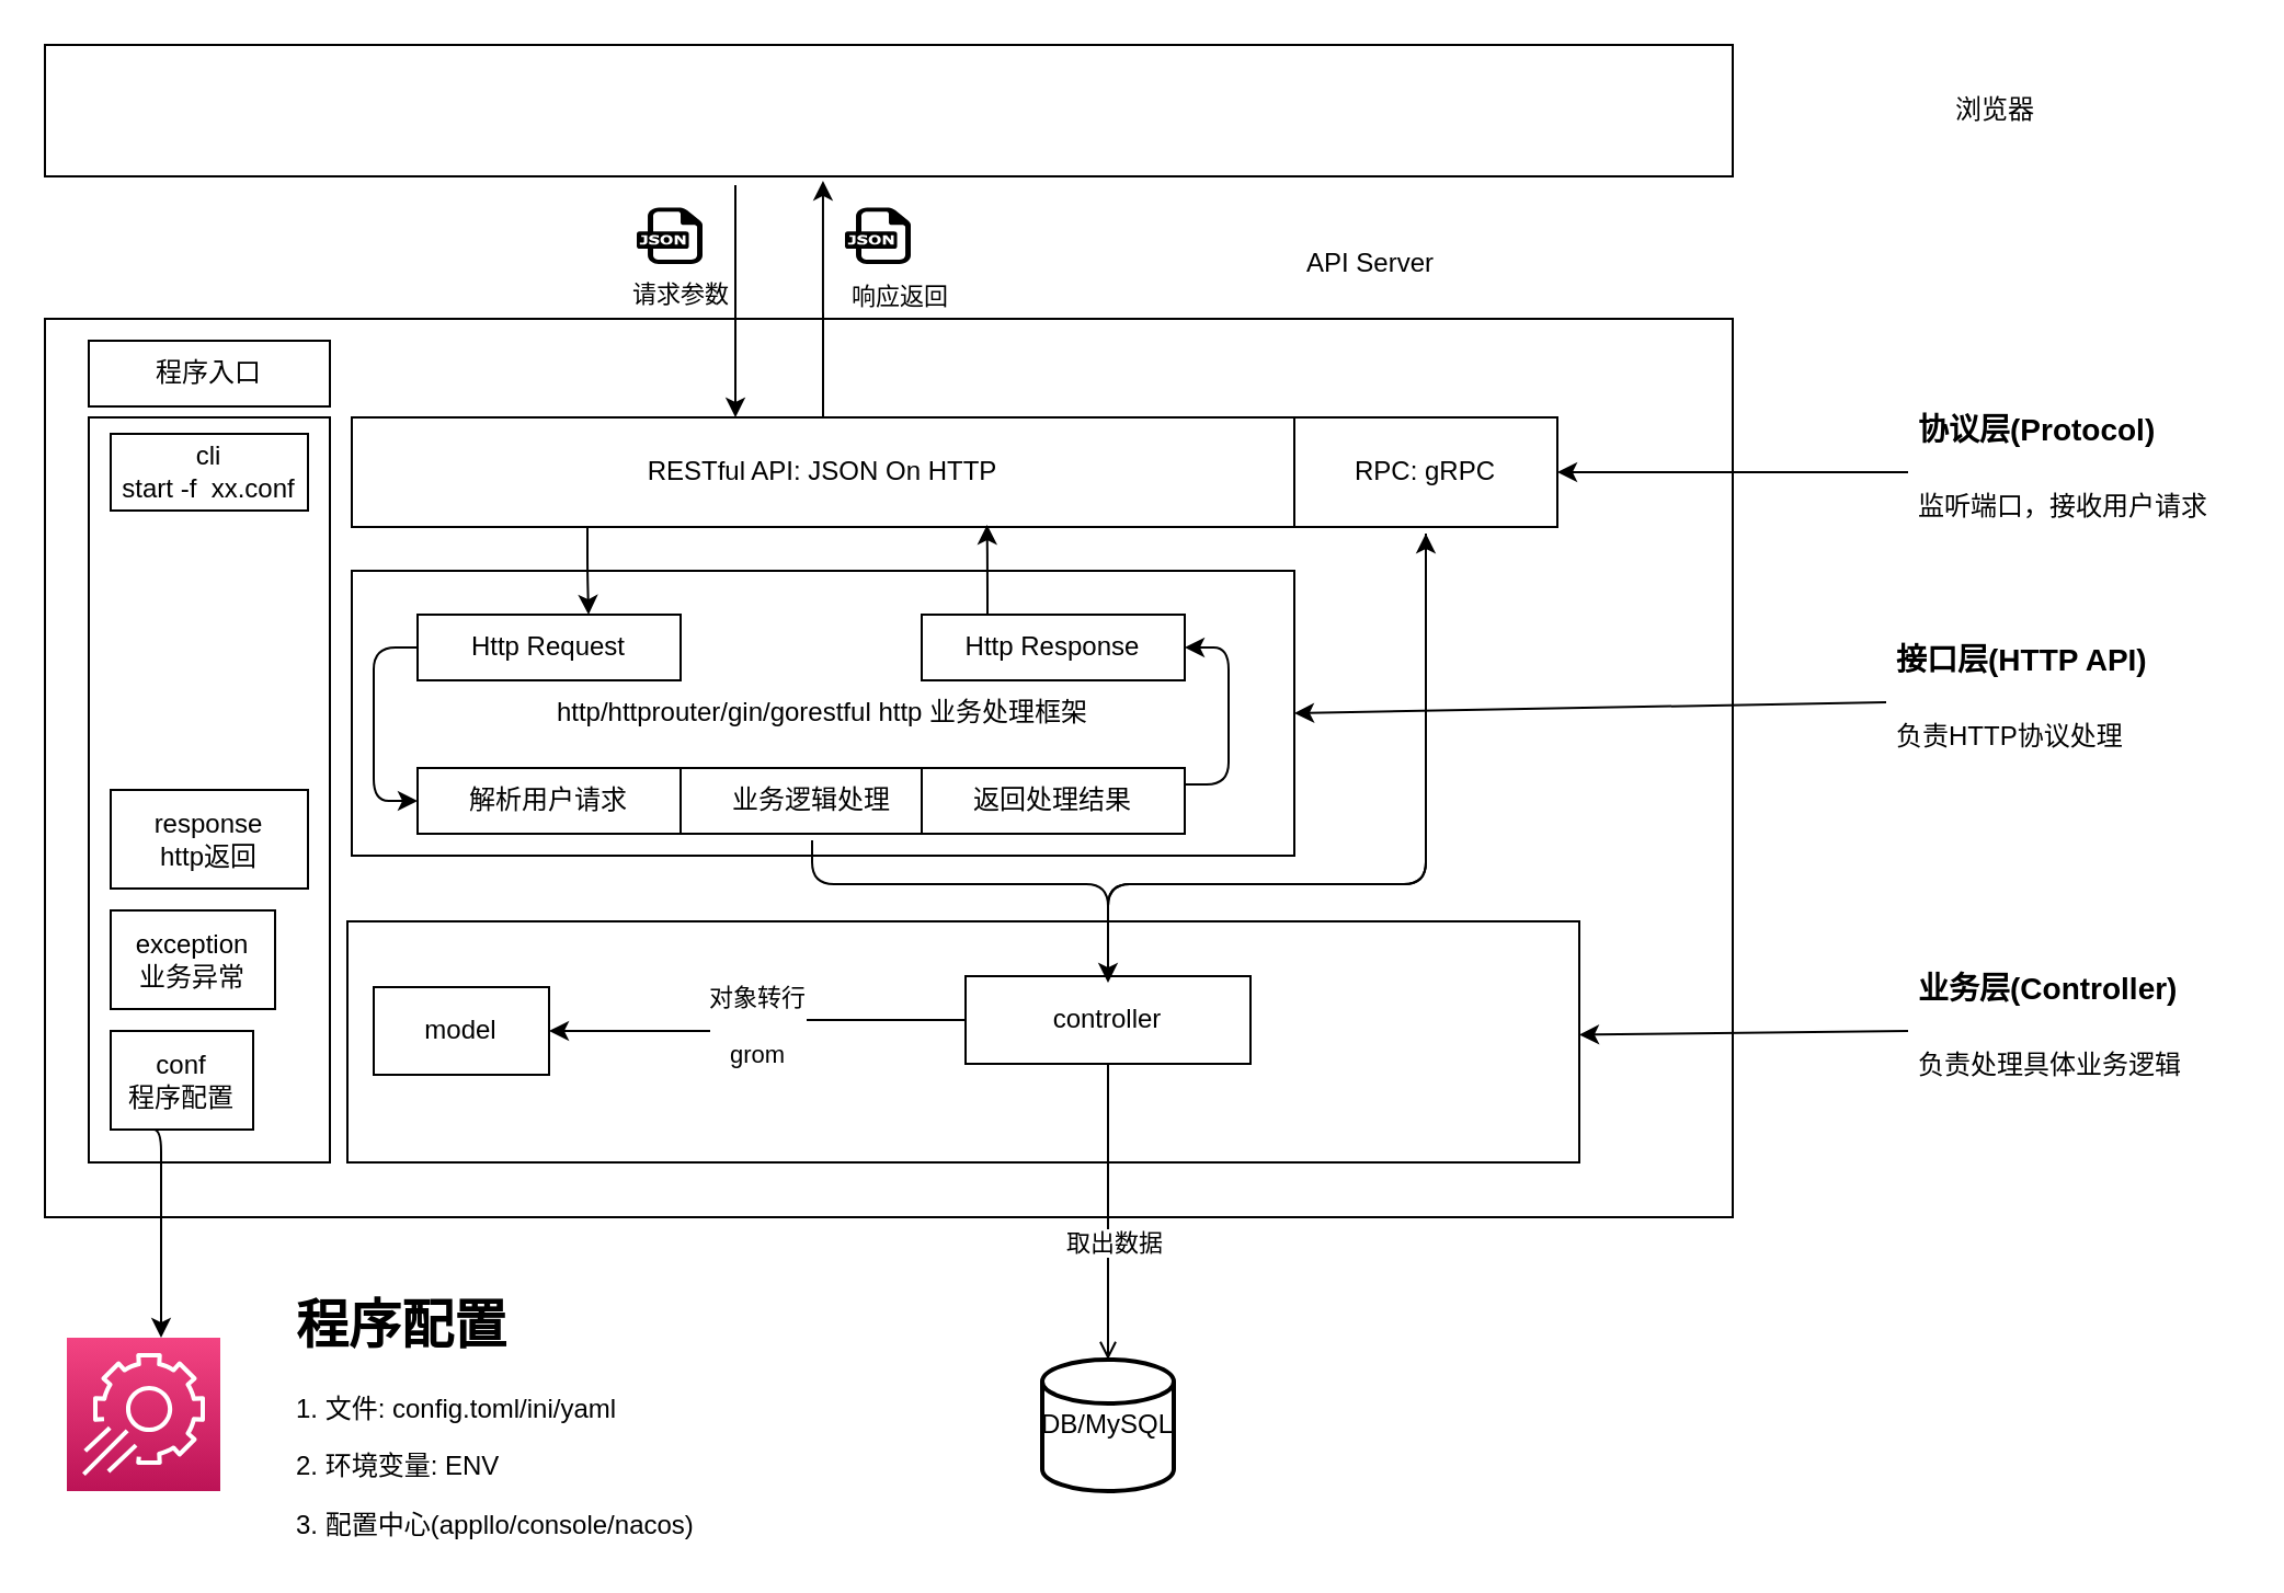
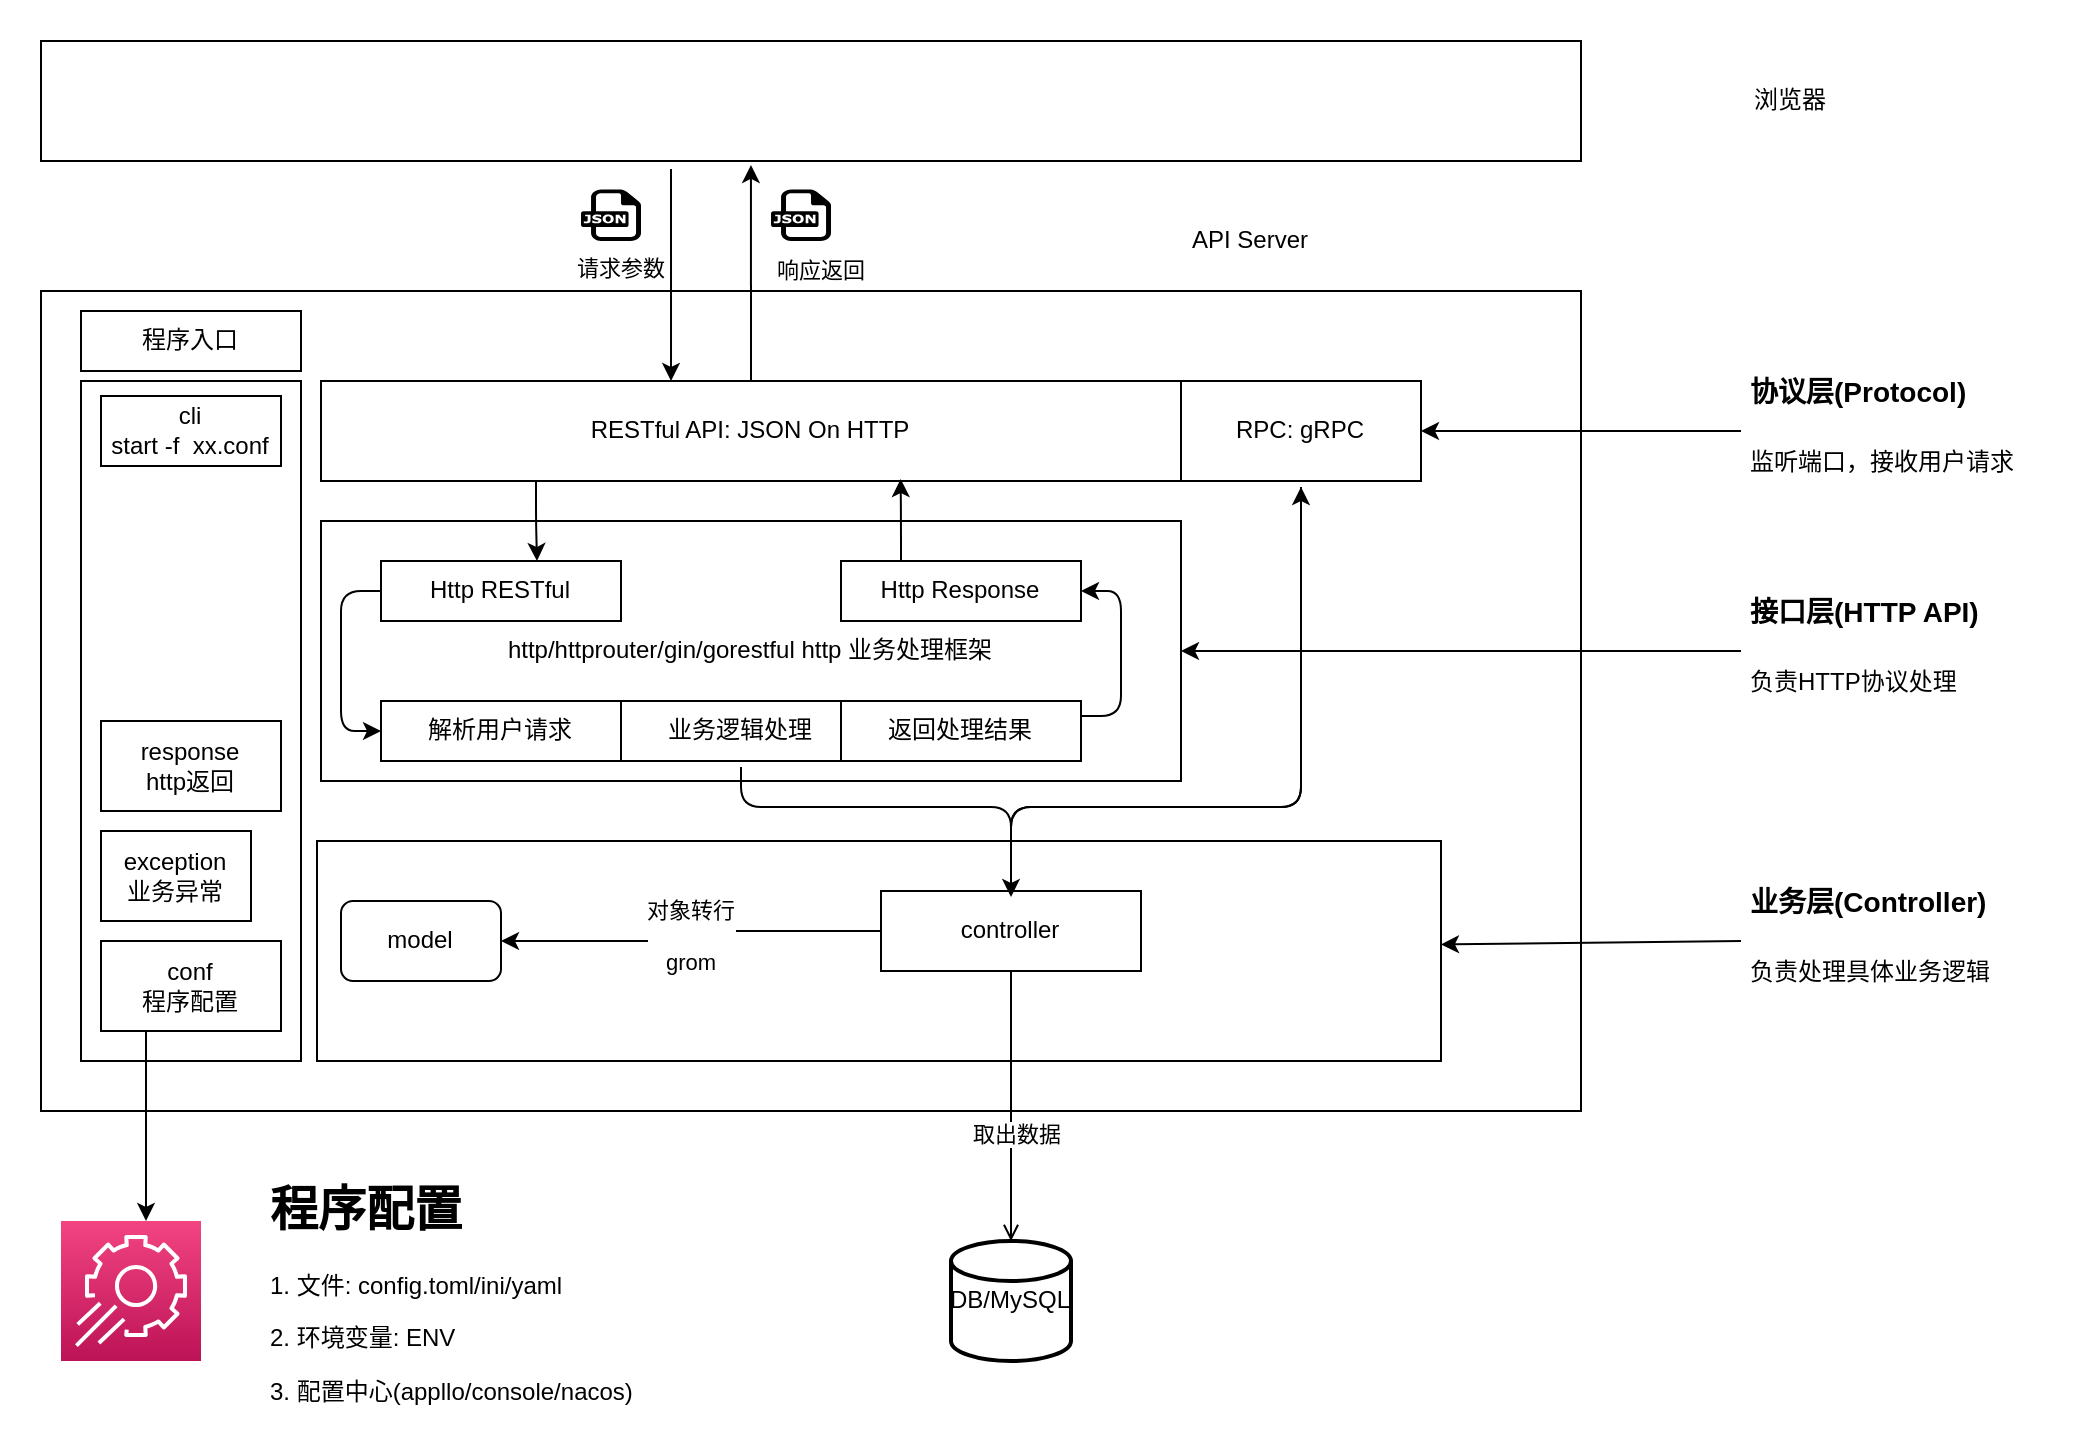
  <mxCell id="0" />
  <mxCell id="1" parent="0" />
  <mxCell id="2" value="" style="rounded=0;whiteSpace=wrap;html=1;" parent="1" vertex="1"><mxGeometry y="145" width="770" height="410" as="geometry" x="20" /></mxCell>
  <mxCell id="3" style="edgeStyle=none;html=1;exitX=0.5;exitY=0;exitDx=0;exitDy=0;entryX=0.461;entryY=1.033;entryDx=0;entryDy=0;entryPerimeter=0;" edge="1" parent="1" source="5" target="11"><mxGeometry relative="1" as="geometry" /></mxCell>
  <mxCell id="4" value="响应返回" style="edgeLabel;html=1;align=center;verticalAlign=middle;resizable=0;points=[];" vertex="1" connectable="0" parent="3"><mxGeometry x="0.045" y="-2" relative="1" as="geometry"><mxPoint x="33" y="1" as="offset" /></mxGeometry></mxCell>
  <mxCell id="5" value="RESTful API: JSON On HTTP" style="rounded=0;whiteSpace=wrap;html=1;" parent="1" vertex="1"><mxGeometry x="160" y="190" width="430" height="50" as="geometry" /></mxCell>
  <mxCell id="6" style="edgeStyle=orthogonalEdgeStyle;html=1;exitX=0.5;exitY=1;exitDx=0;exitDy=0;entryX=0.5;entryY=0;entryDx=0;entryDy=0;fontSize=14;" edge="1" parent="1"><mxGeometry relative="1" as="geometry"><mxPoint x="650" y="243" as="sourcePoint" /><mxPoint x="505" y="448" as="targetPoint" /><Array as="points"><mxPoint x="650" y="403" /><mxPoint x="505" y="403" /></Array></mxGeometry></mxCell>
  <mxCell id="7" value="RPC: gRPC" style="rounded=0;whiteSpace=wrap;html=1;" parent="1" vertex="1"><mxGeometry x="590" y="190" width="120" height="50" as="geometry" /></mxCell>
  <mxCell id="8" style="edgeStyle=none;html=1;exitX=0;exitY=0.5;exitDx=0;exitDy=0;entryX=1;entryY=0.5;entryDx=0;entryDy=0;" parent="1" source="9" target="7" edge="1"><mxGeometry relative="1" as="geometry" /></mxCell>
  <mxCell id="9" value="&lt;h1 style=&quot;line-height: 100%;&quot;&gt;&lt;font style=&quot;font-size: 14px;&quot;&gt;协议层(Protocol)&lt;/font&gt;&lt;/h1&gt;&lt;p&gt;监听端口，接收用户请求&lt;/p&gt;" style="text;html=1;strokeColor=none;fillColor=none;spacing=5;spacingTop=-20;whiteSpace=wrap;overflow=hidden;rounded=0;" parent="1" vertex="1"><mxGeometry x="870" y="175" width="150" height="80" as="geometry" /></mxCell>
  <mxCell id="10" value="请求参数" style="edgeStyle=orthogonalEdgeStyle;html=1;exitX=0.5;exitY=1;exitDx=0;exitDy=0;entryX=0.407;entryY=-0.08;entryDx=0;entryDy=0;entryPerimeter=0;" parent="1" edge="1"><mxGeometry x="-0.057" y="-25" relative="1" as="geometry"><mxPoint as="offset" /><mxPoint x="335" y="84" as="sourcePoint" /><mxPoint x="335.01" y="190" as="targetPoint" /></mxGeometry></mxCell>
  <mxCell id="11" value="" style="rounded=0;whiteSpace=wrap;html=1;" parent="1" vertex="1"><mxGeometry y="20" width="770" height="60" as="geometry" x="20" /></mxCell>
- <mxCell id="12" value="浏览器" style="text;html=1;strokeColor=none;fillColor=none;align=center;verticalAlign=middle;whiteSpace=wrap;rounded=0;" parent="1" vertex="1"><mxGeometry x="880" y="35" width="60" height="30" as="geometry" /></mxCell>
+ <mxCell id="12" value="浏览器" style="text;html=1;strokeColor=none;fillColor=none;align=center;verticalAlign=middle;whiteSpace=wrap;rounded=0;" parent="1" vertex="1"><mxGeometry x="865" y="35" width="60" height="30" as="geometry" /></mxCell>
  <mxCell id="13" value="http/httprouter/gin/gorestful http 业务处理框架" style="rounded=0;whiteSpace=wrap;html=1;" parent="1" vertex="1"><mxGeometry x="160" y="260" width="430" height="130" as="geometry" /></mxCell>
  <mxCell id="14" style="edgeStyle=orthogonalEdgeStyle;html=1;exitX=0;exitY=0.5;exitDx=0;exitDy=0;entryX=0;entryY=0.5;entryDx=0;entryDy=0;fontSize=14;" edge="1" parent="1" source="15" target="19"><mxGeometry relative="1" as="geometry"><Array as="points"><mxPoint x="170" y="295" /><mxPoint x="170" y="365" /></Array></mxGeometry></mxCell>
- <mxCell id="15" value="Http Request" style="rounded=0;whiteSpace=wrap;html=1;" parent="1" vertex="1"><mxGeometry x="190" y="280" width="120" height="30" as="geometry" /></mxCell>
+ <mxCell id="15" value="Http RESTful" style="rounded=0;whiteSpace=wrap;html=1;" parent="1" vertex="1"><mxGeometry x="190" y="280" width="120" height="30" as="geometry" /></mxCell>
  <mxCell id="16" style="edgeStyle=orthogonalEdgeStyle;html=1;exitX=0.25;exitY=0;exitDx=0;exitDy=0;entryX=0.674;entryY=0.98;entryDx=0;entryDy=0;entryPerimeter=0;fontSize=14;" edge="1" parent="1" source="17" target="5"><mxGeometry relative="1" as="geometry" /></mxCell>
  <mxCell id="17" value="Http Response" style="rounded=0;whiteSpace=wrap;html=1;" parent="1" vertex="1"><mxGeometry x="420" y="280" width="120" height="30" as="geometry" /></mxCell>
  <mxCell id="18" value="" style="rounded=0;whiteSpace=wrap;html=1;" parent="1" vertex="1"><mxGeometry x="190" y="350" width="350" height="30" as="geometry" /></mxCell>
  <mxCell id="19" value="解析用户请求" style="rounded=0;whiteSpace=wrap;html=1;" parent="1" vertex="1"><mxGeometry x="190" y="350" width="120" height="30" as="geometry" /></mxCell>
  <mxCell id="20" value="业务逻辑处理" style="rounded=0;whiteSpace=wrap;html=1;" parent="1" vertex="1"><mxGeometry x="310" y="350" width="120" height="30" as="geometry" /></mxCell>
  <mxCell id="21" style="edgeStyle=orthogonalEdgeStyle;html=1;exitX=1;exitY=0.25;exitDx=0;exitDy=0;entryX=1;entryY=0.5;entryDx=0;entryDy=0;fontSize=14;" edge="1" parent="1" source="22" target="17"><mxGeometry relative="1" as="geometry"><Array as="points"><mxPoint x="560" y="358" /><mxPoint x="560" y="295" /></Array></mxGeometry></mxCell>
  <mxCell id="22" value="返回处理结果" style="rounded=0;whiteSpace=wrap;html=1;" parent="1" vertex="1"><mxGeometry x="420" y="350" width="120" height="30" as="geometry" /></mxCell>
  <mxCell id="23" value="" style="rounded=0;whiteSpace=wrap;html=1;" parent="1" vertex="1"><mxGeometry x="158" y="420" width="562" height="110" as="geometry" /></mxCell>
  <mxCell id="24" value="对象转行&lt;br&gt;&lt;br&gt;grom" style="edgeStyle=orthogonalEdgeStyle;html=1;exitX=0;exitY=0.5;exitDx=0;exitDy=0;" parent="1" source="26" target="29" edge="1"><mxGeometry relative="1" as="geometry"><mxPoint as="offset" /></mxGeometry></mxCell>
  <mxCell id="25" style="edgeStyle=orthogonalEdgeStyle;html=1;exitX=0.5;exitY=0;exitDx=0;exitDy=0;fontSize=14;" edge="1" parent="1"><mxGeometry relative="1" as="geometry"><mxPoint x="505" y="448" as="sourcePoint" /><mxPoint x="650" y="243" as="targetPoint" /><Array as="points"><mxPoint x="505" y="403" /><mxPoint x="650" y="403" /></Array></mxGeometry></mxCell>
  <mxCell id="26" value="controller" style="rounded=0;whiteSpace=wrap;html=1;" parent="1" vertex="1"><mxGeometry x="440" y="445" width="130" height="40" as="geometry" /></mxCell>
  <mxCell id="27" style="edgeStyle=orthogonalEdgeStyle;html=1;exitX=0.5;exitY=1;exitDx=0;exitDy=0;endArrow=open;" parent="1" source="26" target="30" edge="1"><mxGeometry relative="1" as="geometry" /></mxCell>
  <mxCell id="28" value="取出数据" style="edgeLabel;html=1;align=center;verticalAlign=middle;resizable=0;points=[];" parent="27" vertex="1" connectable="0"><mxGeometry x="0.197" y="2" relative="1" as="geometry"><mxPoint as="offset" /></mxGeometry></mxCell>
- <mxCell id="29" value="model" style="rounded=0;whiteSpace=wrap;html=1;" parent="1" vertex="1"><mxGeometry x="170" y="450" width="80" height="40" as="geometry" /></mxCell>
+ <mxCell id="29" value="model" style="whiteSpace=wrap;html=1;rounded=1;" parent="1" vertex="1"><mxGeometry x="170" y="450" width="80" height="40" as="geometry" /></mxCell>
  <mxCell id="30" value="DB/MySQL" style="strokeWidth=2;html=1;shape=mxgraph.flowchart.database;whiteSpace=wrap;" parent="1" vertex="1"><mxGeometry x="475" y="620" width="60" height="60" as="geometry" /></mxCell>
  <mxCell id="31" value="API Server" style="text;html=1;strokeColor=none;fillColor=none;align=center;verticalAlign=middle;whiteSpace=wrap;rounded=0;" parent="1" vertex="1"><mxGeometry x="575" y="105" width="100" height="30" as="geometry" /></mxCell>
  <mxCell id="32" value="" style="dashed=0;outlineConnect=0;html=1;align=center;labelPosition=center;verticalLabelPosition=bottom;verticalAlign=top;shape=mxgraph.weblogos.json" parent="1" vertex="1"><mxGeometry x="385" y="94.2" width="30" height="25.8" as="geometry" /></mxCell>
  <mxCell id="33" value="" style="dashed=0;outlineConnect=0;html=1;align=center;labelPosition=center;verticalLabelPosition=bottom;verticalAlign=top;shape=mxgraph.weblogos.json" parent="1" vertex="1"><mxGeometry x="290" y="94.2" width="30" height="25.8" as="geometry" /></mxCell>
  <mxCell id="34" value="" style="rounded=0;whiteSpace=wrap;html=1;" parent="1" vertex="1"><mxGeometry x="40" y="190" width="110" height="340" as="geometry" /></mxCell>
  <mxCell id="35" style="edgeStyle=orthogonalEdgeStyle;html=1;exitX=0.25;exitY=1;exitDx=0;exitDy=0;" parent="1" source="36" target="39" edge="1"><mxGeometry relative="1" as="geometry"><Array as="points"><mxPoint x="73" y="580" /><mxPoint x="73" y="580" /></Array></mxGeometry></mxCell>
- <mxCell id="36" value="conf&lt;br&gt;程序配置" style="rounded=0;whiteSpace=wrap;html=1;" parent="1" vertex="1"><mxGeometry x="50" y="470" width="65" height="45" as="geometry" /></mxCell>
+ <mxCell id="36" value="conf&lt;br&gt;程序配置" style="rounded=0;whiteSpace=wrap;html=1;" parent="1" vertex="1"><mxGeometry x="50" y="470" width="90" height="45" as="geometry" /></mxCell>
  <mxCell id="37" value="cli&lt;br&gt;start -f&amp;nbsp; xx.conf" style="rounded=0;whiteSpace=wrap;html=1;" parent="1" vertex="1"><mxGeometry x="50" y="197.5" width="90" height="35" as="geometry" /></mxCell>
  <mxCell id="38" value="程序入口" style="rounded=0;whiteSpace=wrap;html=1;" parent="1" vertex="1"><mxGeometry x="40" y="155" width="110" height="30" as="geometry" /></mxCell>
  <mxCell id="39" value="" style="sketch=0;points=[[0,0,0],[0.25,0,0],[0.5,0,0],[0.75,0,0],[1,0,0],[0,1,0],[0.25,1,0],[0.5,1,0],[0.75,1,0],[1,1,0],[0,0.25,0],[0,0.5,0],[0,0.75,0],[1,0.25,0],[1,0.5,0],[1,0.75,0]];points=[[0,0,0],[0.25,0,0],[0.5,0,0],[0.75,0,0],[1,0,0],[0,1,0],[0.25,1,0],[0.5,1,0],[0.75,1,0],[1,1,0],[0,0.25,0],[0,0.5,0],[0,0.75,0],[1,0.25,0],[1,0.5,0],[1,0.75,0]];outlineConnect=0;fontColor=#232F3E;gradientColor=#F34482;gradientDirection=north;fillColor=#BC1356;strokeColor=#ffffff;dashed=0;verticalLabelPosition=bottom;verticalAlign=top;align=center;html=1;fontSize=12;fontStyle=0;aspect=fixed;shape=mxgraph.aws4.resourceIcon;resIcon=mxgraph.aws4.app_config;" parent="1" vertex="1"><mxGeometry x="30" y="610" width="70" height="70" as="geometry" /></mxCell>
  <mxCell id="40" value="&lt;h1&gt;程序配置&lt;/h1&gt;&lt;p&gt;1. 文件: config.toml/ini/yaml&lt;/p&gt;&lt;p&gt;2. 环境变量: ENV&lt;/p&gt;&lt;p&gt;3. 配置中心(appllo/console/nacos)&lt;/p&gt;" style="text;html=1;strokeColor=none;fillColor=none;spacing=5;spacingTop=-20;whiteSpace=wrap;overflow=hidden;rounded=0;" parent="1" vertex="1"><mxGeometry x="130" y="585" width="190" height="120" as="geometry" /></mxCell>
  <mxCell id="41" value="exception&lt;br&gt;业务异常" style="rounded=0;whiteSpace=wrap;html=1;" parent="1" vertex="1"><mxGeometry x="50" y="415" width="75" height="45" as="geometry" /></mxCell>
  <mxCell id="42" value="response&lt;br&gt;http返回" style="rounded=0;whiteSpace=wrap;html=1;" parent="1" vertex="1"><mxGeometry x="50" y="360" width="90" height="45" as="geometry" /></mxCell>
  <mxCell id="43" style="edgeStyle=none;html=1;exitX=0;exitY=0.5;exitDx=0;exitDy=0;entryX=1;entryY=0.5;entryDx=0;entryDy=0;fontSize=14;" edge="1" parent="1" source="44" target="13"><mxGeometry relative="1" as="geometry" /></mxCell>
- <mxCell id="44" value="&lt;h1 style=&quot;line-height: 100%;&quot;&gt;&lt;span style=&quot;font-size: 14px;&quot;&gt;接口层(HTTP API)&lt;/span&gt;&lt;/h1&gt;&lt;p&gt;负责HTTP协议处理&lt;/p&gt;" style="text;html=1;strokeColor=none;fillColor=none;spacing=5;spacingTop=-20;whiteSpace=wrap;overflow=hidden;rounded=0;" vertex="1" parent="1"><mxGeometry x="860" y="280" width="150" height="80" as="geometry" /></mxCell>
+ <mxCell id="44" value="&lt;h1 style=&quot;line-height: 100%;&quot;&gt;&lt;span style=&quot;font-size: 14px;&quot;&gt;接口层(HTTP API)&lt;/span&gt;&lt;/h1&gt;&lt;p&gt;负责HTTP协议处理&lt;/p&gt;" style="text;html=1;strokeColor=none;fillColor=none;spacing=5;spacingTop=-20;whiteSpace=wrap;overflow=hidden;rounded=0;" vertex="1" parent="1"><mxGeometry x="870" y="285" width="150" height="80" as="geometry" /></mxCell>
  <mxCell id="45" style="edgeStyle=none;html=1;exitX=0;exitY=0.5;exitDx=0;exitDy=0;fontSize=14;" edge="1" parent="1" source="46" target="23"><mxGeometry relative="1" as="geometry" /></mxCell>
  <mxCell id="46" value="&lt;h1 style=&quot;line-height: 100%;&quot;&gt;&lt;span style=&quot;font-size: 14px;&quot;&gt;业务层(Controller)&lt;/span&gt;&lt;/h1&gt;&lt;p&gt;负责处理具体业务逻辑&lt;/p&gt;" style="text;html=1;strokeColor=none;fillColor=none;spacing=5;spacingTop=-20;whiteSpace=wrap;overflow=hidden;rounded=0;" vertex="1" parent="1"><mxGeometry x="870" y="430" width="150" height="80" as="geometry" /></mxCell>
  <mxCell id="47" style="edgeStyle=orthogonalEdgeStyle;html=1;exitX=0.5;exitY=1;exitDx=0;exitDy=0;entryX=0.5;entryY=0;entryDx=0;entryDy=0;fontSize=14;" edge="1" parent="1"><mxGeometry relative="1" as="geometry"><mxPoint x="370" y="383" as="sourcePoint" /><mxPoint x="505" y="448" as="targetPoint" /><Array as="points"><mxPoint x="370" y="403" /><mxPoint x="505" y="403" /></Array></mxGeometry></mxCell>
  <mxCell id="48" style="edgeStyle=orthogonalEdgeStyle;html=1;exitX=0.25;exitY=1;exitDx=0;exitDy=0;entryX=0.65;entryY=0;entryDx=0;entryDy=0;entryPerimeter=0;fontSize=14;" edge="1" parent="1" source="5" target="15"><mxGeometry relative="1" as="geometry" /></mxCell>
